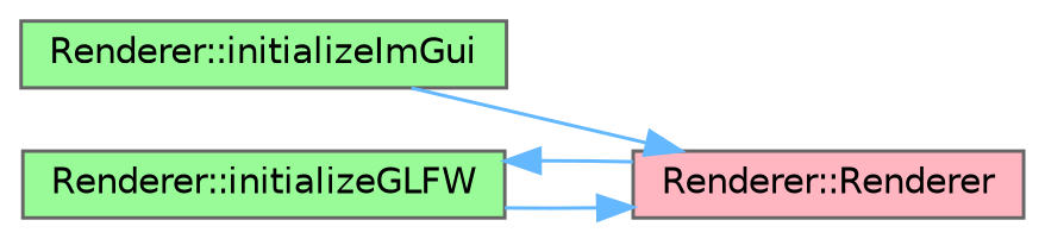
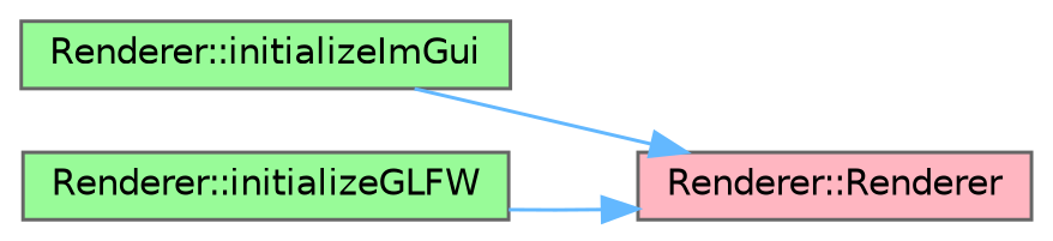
  digraph {
    rankdir=RL
    node [color=grey40 fillcolor=palegreen fontname=Helvetica fontsize=10 shape=box style=filled]
    edge [color=steelblue1 dir=back fontname=Helvetica fontsize=10 labelfontname=Helvetica labelfontsize=10 style=solid]
    n1 [color=gray40 fontcolor=black height=0.2 label="Renderer::initializeImGui" width=0.4]
    n2 [fillcolor=lightpink height=0.2 label="Renderer::Renderer" width=0.4]
    n3 [height=0.2 label="Renderer::initializeGLFW" width=0.4]
    n2 -> n1
    n2 -> n3
-   n3 -> n2
  }
